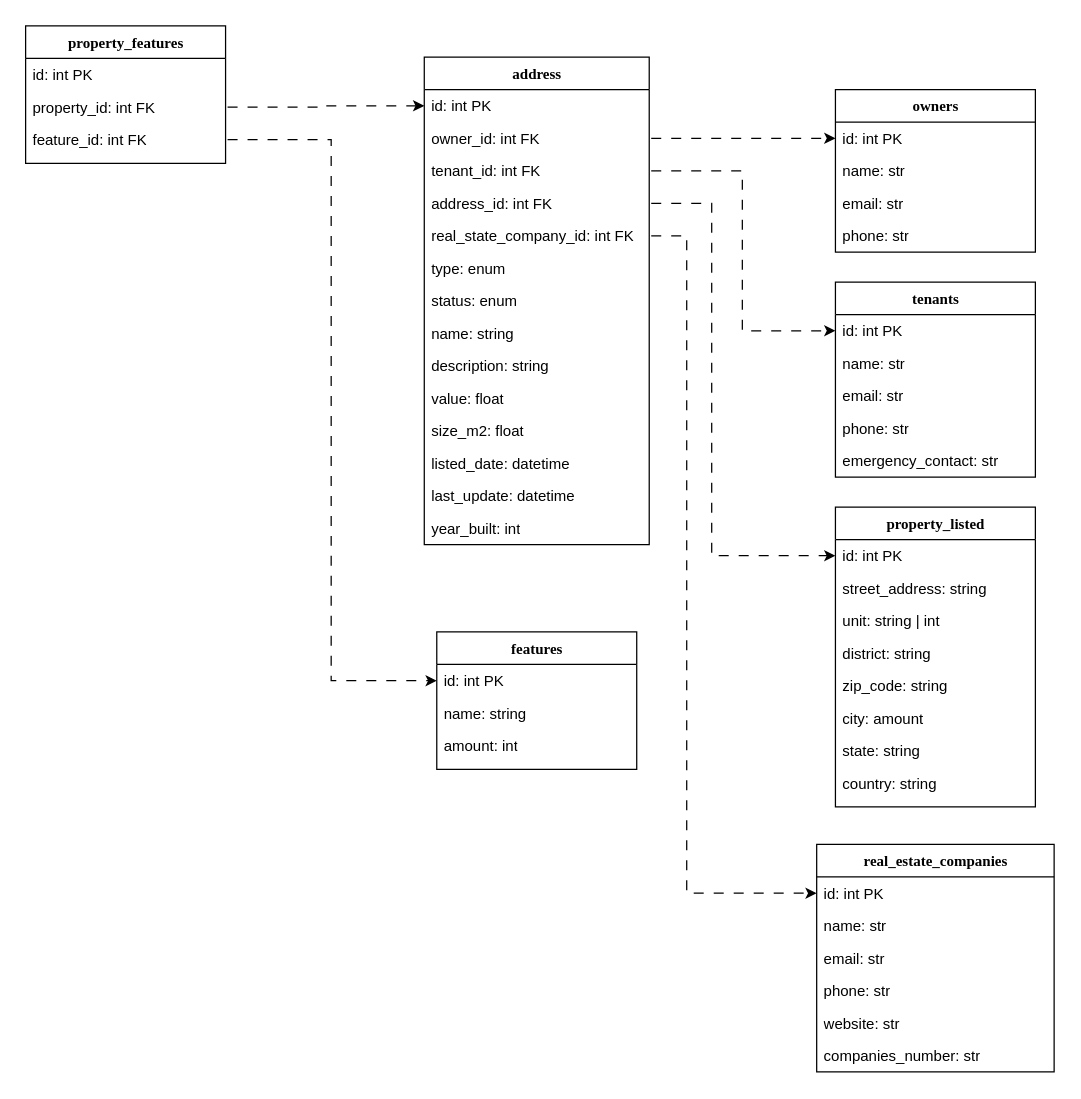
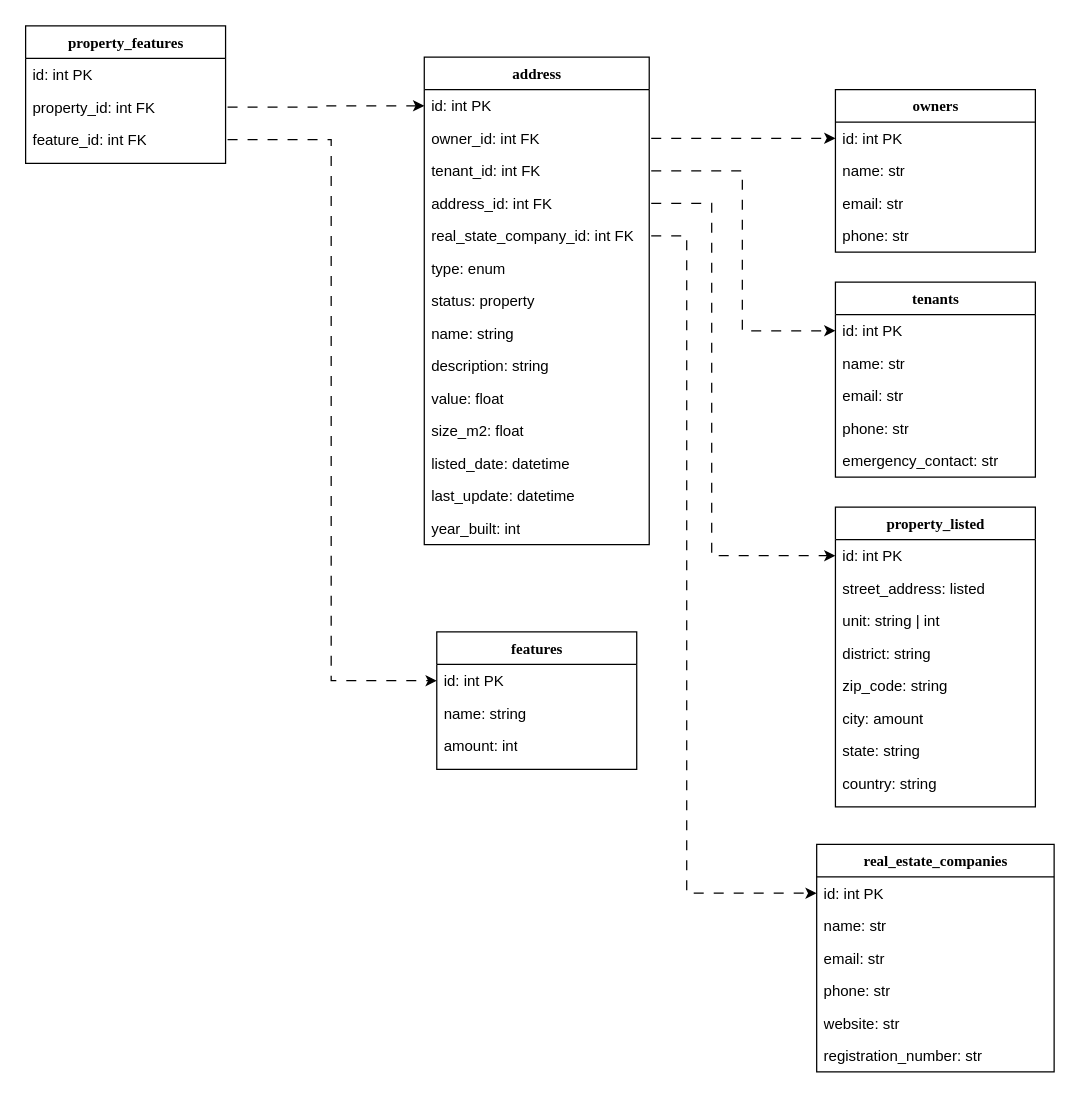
  <mxCell id="0" />
  <mxCell id="1" parent="0" />
  <mxCell id="2" value="address" style="swimlane;html=1;fontStyle=1;align=center;verticalAlign=top;childLayout=stackLayout;horizontal=1;startSize=26;horizontalStack=0;resizeParent=1;resizeLast=0;collapsible=1;marginBottom=0;swimlaneFillColor=#ffffff;rounded=0;shadow=0;comic=0;labelBackgroundColor=none;strokeWidth=1;fillColor=none;fontFamily=Verdana;fontSize=12" parent="1" vertex="1"><mxGeometry x="339" y="45" width="180" height="390" as="geometry" /></mxCell>
  <mxCell id="3" value="id: int PK" style="text;html=1;strokeColor=none;fillColor=none;align=left;verticalAlign=top;spacingLeft=4;spacingRight=4;whiteSpace=wrap;overflow=hidden;rotatable=0;points=[[0,0.5],[1,0.5]];portConstraint=eastwest;" parent="2" vertex="1"><mxGeometry y="26" width="180" height="26" as="geometry" /></mxCell>
  <mxCell id="4" value="&lt;div&gt;owner_id: int FK&lt;/div&gt;" style="text;html=1;strokeColor=none;fillColor=none;align=left;verticalAlign=top;spacingLeft=4;spacingRight=4;whiteSpace=wrap;overflow=hidden;rotatable=0;points=[[0,0.5],[1,0.5]];portConstraint=eastwest;" vertex="1" parent="2"><mxGeometry y="52" width="180" height="26" as="geometry" /></mxCell>
  <mxCell id="5" value="&lt;div&gt;tenant_id: int FK&lt;/div&gt;" style="text;html=1;strokeColor=none;fillColor=none;align=left;verticalAlign=top;spacingLeft=4;spacingRight=4;whiteSpace=wrap;overflow=hidden;rotatable=0;points=[[0,0.5],[1,0.5]];portConstraint=eastwest;" vertex="1" parent="2"><mxGeometry y="78" width="180" height="26" as="geometry" /></mxCell>
  <mxCell id="6" value="&lt;div&gt;address_id: int FK&lt;/div&gt;" style="text;html=1;strokeColor=none;fillColor=none;align=left;verticalAlign=top;spacingLeft=4;spacingRight=4;whiteSpace=wrap;overflow=hidden;rotatable=0;points=[[0,0.5],[1,0.5]];portConstraint=eastwest;" vertex="1" parent="2"><mxGeometry y="104" width="180" height="26" as="geometry" /></mxCell>
  <mxCell id="7" value="&lt;div&gt;real_state_company_id: int FK&lt;/div&gt;" style="text;html=1;strokeColor=none;fillColor=none;align=left;verticalAlign=top;spacingLeft=4;spacingRight=4;whiteSpace=wrap;overflow=hidden;rotatable=0;points=[[0,0.5],[1,0.5]];portConstraint=eastwest;" vertex="1" parent="2"><mxGeometry y="130" width="180" height="26" as="geometry" /></mxCell>
  <mxCell id="8" value="&lt;div&gt;type: enum&lt;/div&gt;" style="text;html=1;strokeColor=none;fillColor=none;align=left;verticalAlign=top;spacingLeft=4;spacingRight=4;whiteSpace=wrap;overflow=hidden;rotatable=0;points=[[0,0.5],[1,0.5]];portConstraint=eastwest;" vertex="1" parent="2"><mxGeometry y="156" width="180" height="26" as="geometry" /></mxCell>
- <mxCell id="9" value="&lt;div&gt;status: enum&lt;/div&gt;" style="text;html=1;strokeColor=none;fillColor=none;align=left;verticalAlign=top;spacingLeft=4;spacingRight=4;whiteSpace=wrap;overflow=hidden;rotatable=0;points=[[0,0.5],[1,0.5]];portConstraint=eastwest;" vertex="1" parent="2"><mxGeometry y="182" width="180" height="26" as="geometry" /></mxCell>
+ <mxCell id="9" value="&lt;div&gt;status: property&lt;/div&gt;" style="text;html=1;strokeColor=none;fillColor=none;align=left;verticalAlign=top;spacingLeft=4;spacingRight=4;whiteSpace=wrap;overflow=hidden;rotatable=0;points=[[0,0.5],[1,0.5]];portConstraint=eastwest;" vertex="1" parent="2"><mxGeometry y="182" width="180" height="26" as="geometry" /></mxCell>
  <mxCell id="10" value="&lt;div&gt;name: string&lt;/div&gt;" style="text;html=1;strokeColor=none;fillColor=none;align=left;verticalAlign=top;spacingLeft=4;spacingRight=4;whiteSpace=wrap;overflow=hidden;rotatable=0;points=[[0,0.5],[1,0.5]];portConstraint=eastwest;" vertex="1" parent="2"><mxGeometry y="208" width="180" height="26" as="geometry" /></mxCell>
  <mxCell id="11" value="&lt;div&gt;description: string&lt;/div&gt;" style="text;html=1;strokeColor=none;fillColor=none;align=left;verticalAlign=top;spacingLeft=4;spacingRight=4;whiteSpace=wrap;overflow=hidden;rotatable=0;points=[[0,0.5],[1,0.5]];portConstraint=eastwest;" vertex="1" parent="2"><mxGeometry y="234" width="180" height="26" as="geometry" /></mxCell>
  <mxCell id="12" value="&lt;div&gt;value: float&lt;/div&gt;" style="text;html=1;strokeColor=none;fillColor=none;align=left;verticalAlign=top;spacingLeft=4;spacingRight=4;whiteSpace=wrap;overflow=hidden;rotatable=0;points=[[0,0.5],[1,0.5]];portConstraint=eastwest;" vertex="1" parent="2"><mxGeometry y="260" width="180" height="26" as="geometry" /></mxCell>
  <mxCell id="13" value="&lt;div&gt;size_m2: float&lt;/div&gt;" style="text;html=1;strokeColor=none;fillColor=none;align=left;verticalAlign=top;spacingLeft=4;spacingRight=4;whiteSpace=wrap;overflow=hidden;rotatable=0;points=[[0,0.5],[1,0.5]];portConstraint=eastwest;" vertex="1" parent="2"><mxGeometry y="286" width="180" height="26" as="geometry" /></mxCell>
  <mxCell id="14" value="&lt;div&gt;listed_date: datetime&lt;/div&gt;" style="text;html=1;strokeColor=none;fillColor=none;align=left;verticalAlign=top;spacingLeft=4;spacingRight=4;whiteSpace=wrap;overflow=hidden;rotatable=0;points=[[0,0.5],[1,0.5]];portConstraint=eastwest;" vertex="1" parent="2"><mxGeometry y="312" width="180" height="26" as="geometry" /></mxCell>
  <mxCell id="15" value="&lt;div&gt;last_update: datetime&lt;/div&gt;" style="text;html=1;strokeColor=none;fillColor=none;align=left;verticalAlign=top;spacingLeft=4;spacingRight=4;whiteSpace=wrap;overflow=hidden;rotatable=0;points=[[0,0.5],[1,0.5]];portConstraint=eastwest;" vertex="1" parent="2"><mxGeometry y="338" width="180" height="26" as="geometry" /></mxCell>
  <mxCell id="16" value="&lt;div&gt;year_built: int&lt;/div&gt;" style="text;html=1;strokeColor=none;fillColor=none;align=left;verticalAlign=top;spacingLeft=4;spacingRight=4;whiteSpace=wrap;overflow=hidden;rotatable=0;points=[[0,0.5],[1,0.5]];portConstraint=eastwest;" vertex="1" parent="2"><mxGeometry y="364" width="180" height="26" as="geometry" /></mxCell>
  <mxCell id="17" value="property_listed" style="swimlane;html=1;fontStyle=1;align=center;verticalAlign=top;childLayout=stackLayout;horizontal=1;startSize=26;horizontalStack=0;resizeParent=1;resizeLast=0;collapsible=1;marginBottom=0;swimlaneFillColor=#ffffff;rounded=0;shadow=0;comic=0;labelBackgroundColor=none;strokeWidth=1;fillColor=none;fontFamily=Verdana;fontSize=12" vertex="1" parent="1"><mxGeometry x="668" y="405" width="160" height="240" as="geometry" /></mxCell>
  <mxCell id="18" value="id: int PK" style="text;html=1;strokeColor=none;fillColor=none;align=left;verticalAlign=top;spacingLeft=4;spacingRight=4;whiteSpace=wrap;overflow=hidden;rotatable=0;points=[[0,0.5],[1,0.5]];portConstraint=eastwest;" vertex="1" parent="17"><mxGeometry y="26" width="160" height="26" as="geometry" /></mxCell>
- <mxCell id="19" value="street_address: string" style="text;html=1;strokeColor=none;fillColor=none;align=left;verticalAlign=top;spacingLeft=4;spacingRight=4;whiteSpace=wrap;overflow=hidden;rotatable=0;points=[[0,0.5],[1,0.5]];portConstraint=eastwest;" vertex="1" parent="17"><mxGeometry y="52" width="160" height="26" as="geometry" /></mxCell>
+ <mxCell id="19" value="street_address: listed" style="text;html=1;strokeColor=none;fillColor=none;align=left;verticalAlign=top;spacingLeft=4;spacingRight=4;whiteSpace=wrap;overflow=hidden;rotatable=0;points=[[0,0.5],[1,0.5]];portConstraint=eastwest;" vertex="1" parent="17"><mxGeometry y="52" width="160" height="26" as="geometry" /></mxCell>
  <mxCell id="20" value="unit: string | int" style="text;html=1;strokeColor=none;fillColor=none;align=left;verticalAlign=top;spacingLeft=4;spacingRight=4;whiteSpace=wrap;overflow=hidden;rotatable=0;points=[[0,0.5],[1,0.5]];portConstraint=eastwest;" vertex="1" parent="17"><mxGeometry y="78" width="160" height="26" as="geometry" /></mxCell>
  <mxCell id="21" value="district: string" style="text;html=1;strokeColor=none;fillColor=none;align=left;verticalAlign=top;spacingLeft=4;spacingRight=4;whiteSpace=wrap;overflow=hidden;rotatable=0;points=[[0,0.5],[1,0.5]];portConstraint=eastwest;" vertex="1" parent="17"><mxGeometry y="104" width="160" height="26" as="geometry" /></mxCell>
  <mxCell id="22" value="zip_code: string" style="text;html=1;strokeColor=none;fillColor=none;align=left;verticalAlign=top;spacingLeft=4;spacingRight=4;whiteSpace=wrap;overflow=hidden;rotatable=0;points=[[0,0.5],[1,0.5]];portConstraint=eastwest;" vertex="1" parent="17"><mxGeometry y="130" width="160" height="26" as="geometry" /></mxCell>
  <mxCell id="23" value="city: amount" style="text;html=1;strokeColor=none;fillColor=none;align=left;verticalAlign=top;spacingLeft=4;spacingRight=4;whiteSpace=wrap;overflow=hidden;rotatable=0;points=[[0,0.5],[1,0.5]];portConstraint=eastwest;" vertex="1" parent="17"><mxGeometry y="156" width="160" height="26" as="geometry" /></mxCell>
  <mxCell id="24" value="state: string" style="text;html=1;strokeColor=none;fillColor=none;align=left;verticalAlign=top;spacingLeft=4;spacingRight=4;whiteSpace=wrap;overflow=hidden;rotatable=0;points=[[0,0.5],[1,0.5]];portConstraint=eastwest;" vertex="1" parent="17"><mxGeometry y="182" width="160" height="26" as="geometry" /></mxCell>
  <mxCell id="25" value="country: string" style="text;html=1;strokeColor=none;fillColor=none;align=left;verticalAlign=top;spacingLeft=4;spacingRight=4;whiteSpace=wrap;overflow=hidden;rotatable=0;points=[[0,0.5],[1,0.5]];portConstraint=eastwest;" vertex="1" parent="17"><mxGeometry y="208" width="160" height="26" as="geometry" /></mxCell>
  <mxCell id="26" value="property_features" style="swimlane;html=1;fontStyle=1;align=center;verticalAlign=top;childLayout=stackLayout;horizontal=1;startSize=26;horizontalStack=0;resizeParent=1;resizeLast=0;collapsible=1;marginBottom=0;swimlaneFillColor=#ffffff;rounded=0;shadow=0;comic=0;labelBackgroundColor=none;strokeWidth=1;fillColor=none;fontFamily=Verdana;fontSize=12" vertex="1" parent="1"><mxGeometry x="20" y="20" width="160" height="110" as="geometry" /></mxCell>
  <mxCell id="27" value="id: int PK" style="text;html=1;strokeColor=none;fillColor=none;align=left;verticalAlign=top;spacingLeft=4;spacingRight=4;whiteSpace=wrap;overflow=hidden;rotatable=0;points=[[0,0.5],[1,0.5]];portConstraint=eastwest;" vertex="1" parent="26"><mxGeometry y="26" width="160" height="26" as="geometry" /></mxCell>
  <mxCell id="28" value="property_id: int FK" style="text;html=1;strokeColor=none;fillColor=none;align=left;verticalAlign=top;spacingLeft=4;spacingRight=4;whiteSpace=wrap;overflow=hidden;rotatable=0;points=[[0,0.5],[1,0.5]];portConstraint=eastwest;" vertex="1" parent="26"><mxGeometry y="52" width="160" height="26" as="geometry" /></mxCell>
  <mxCell id="29" value="feature_id: int FK" style="text;html=1;strokeColor=none;fillColor=none;align=left;verticalAlign=top;spacingLeft=4;spacingRight=4;whiteSpace=wrap;overflow=hidden;rotatable=0;points=[[0,0.5],[1,0.5]];portConstraint=eastwest;" vertex="1" parent="26"><mxGeometry y="78" width="160" height="26" as="geometry" /></mxCell>
  <mxCell id="30" style="edgeStyle=orthogonalEdgeStyle;rounded=0;orthogonalLoop=1;jettySize=auto;html=1;entryX=0;entryY=0.5;entryDx=0;entryDy=0;flowAnimation=1;" edge="1" parent="1" source="28" target="3"><mxGeometry relative="1" as="geometry" /></mxCell>
  <mxCell id="31" value="features" style="swimlane;html=1;fontStyle=1;align=center;verticalAlign=top;childLayout=stackLayout;horizontal=1;startSize=26;horizontalStack=0;resizeParent=1;resizeLast=0;collapsible=1;marginBottom=0;swimlaneFillColor=#ffffff;rounded=0;shadow=0;comic=0;labelBackgroundColor=none;strokeWidth=1;fillColor=none;fontFamily=Verdana;fontSize=12" vertex="1" parent="1"><mxGeometry x="349" y="505" width="160" height="110" as="geometry" /></mxCell>
  <mxCell id="32" value="id: int PK" style="text;html=1;strokeColor=none;fillColor=none;align=left;verticalAlign=top;spacingLeft=4;spacingRight=4;whiteSpace=wrap;overflow=hidden;rotatable=0;points=[[0,0.5],[1,0.5]];portConstraint=eastwest;" vertex="1" parent="31"><mxGeometry y="26" width="160" height="26" as="geometry" /></mxCell>
  <mxCell id="33" value="name: string" style="text;html=1;strokeColor=none;fillColor=none;align=left;verticalAlign=top;spacingLeft=4;spacingRight=4;whiteSpace=wrap;overflow=hidden;rotatable=0;points=[[0,0.5],[1,0.5]];portConstraint=eastwest;" vertex="1" parent="31"><mxGeometry y="52" width="160" height="26" as="geometry" /></mxCell>
  <mxCell id="34" value="amount: int" style="text;html=1;strokeColor=none;fillColor=none;align=left;verticalAlign=top;spacingLeft=4;spacingRight=4;whiteSpace=wrap;overflow=hidden;rotatable=0;points=[[0,0.5],[1,0.5]];portConstraint=eastwest;" vertex="1" parent="31"><mxGeometry y="78" width="160" height="26" as="geometry" /></mxCell>
  <mxCell id="35" value="tenants" style="swimlane;html=1;fontStyle=1;align=center;verticalAlign=top;childLayout=stackLayout;horizontal=1;startSize=26;horizontalStack=0;resizeParent=1;resizeLast=0;collapsible=1;marginBottom=0;swimlaneFillColor=#ffffff;rounded=0;shadow=0;comic=0;labelBackgroundColor=none;strokeWidth=1;fillColor=none;fontFamily=Verdana;fontSize=12" vertex="1" parent="1"><mxGeometry x="668" y="225" width="160" height="156" as="geometry" /></mxCell>
  <mxCell id="36" value="id: int PK" style="text;html=1;strokeColor=none;fillColor=none;align=left;verticalAlign=top;spacingLeft=4;spacingRight=4;whiteSpace=wrap;overflow=hidden;rotatable=0;points=[[0,0.5],[1,0.5]];portConstraint=eastwest;" vertex="1" parent="35"><mxGeometry y="26" width="160" height="26" as="geometry" /></mxCell>
  <mxCell id="37" value="name: str" style="text;html=1;strokeColor=none;fillColor=none;align=left;verticalAlign=top;spacingLeft=4;spacingRight=4;whiteSpace=wrap;overflow=hidden;rotatable=0;points=[[0,0.5],[1,0.5]];portConstraint=eastwest;" vertex="1" parent="35"><mxGeometry y="52" width="160" height="26" as="geometry" /></mxCell>
  <mxCell id="38" value="email: str" style="text;html=1;strokeColor=none;fillColor=none;align=left;verticalAlign=top;spacingLeft=4;spacingRight=4;whiteSpace=wrap;overflow=hidden;rotatable=0;points=[[0,0.5],[1,0.5]];portConstraint=eastwest;" vertex="1" parent="35"><mxGeometry y="78" width="160" height="26" as="geometry" /></mxCell>
  <mxCell id="39" value="phone: str" style="text;html=1;strokeColor=none;fillColor=none;align=left;verticalAlign=top;spacingLeft=4;spacingRight=4;whiteSpace=wrap;overflow=hidden;rotatable=0;points=[[0,0.5],[1,0.5]];portConstraint=eastwest;" vertex="1" parent="35"><mxGeometry y="104" width="160" height="26" as="geometry" /></mxCell>
  <mxCell id="40" value="emergency_contact: str" style="text;html=1;strokeColor=none;fillColor=none;align=left;verticalAlign=top;spacingLeft=4;spacingRight=4;whiteSpace=wrap;overflow=hidden;rotatable=0;points=[[0,0.5],[1,0.5]];portConstraint=eastwest;" vertex="1" parent="35"><mxGeometry y="130" width="160" height="26" as="geometry" /></mxCell>
  <mxCell id="41" value="real_estate_companies" style="swimlane;html=1;fontStyle=1;align=center;verticalAlign=top;childLayout=stackLayout;horizontal=1;startSize=26;horizontalStack=0;resizeParent=1;resizeLast=0;collapsible=1;marginBottom=0;swimlaneFillColor=#ffffff;rounded=0;shadow=0;comic=0;labelBackgroundColor=none;strokeWidth=1;fillColor=none;fontFamily=Verdana;fontSize=12" vertex="1" parent="1"><mxGeometry x="653" y="675" width="190" height="182" as="geometry" /></mxCell>
  <mxCell id="42" value="id: int PK" style="text;html=1;strokeColor=none;fillColor=none;align=left;verticalAlign=top;spacingLeft=4;spacingRight=4;whiteSpace=wrap;overflow=hidden;rotatable=0;points=[[0,0.5],[1,0.5]];portConstraint=eastwest;" vertex="1" parent="41"><mxGeometry y="26" width="190" height="26" as="geometry" /></mxCell>
  <mxCell id="43" value="name: str" style="text;html=1;strokeColor=none;fillColor=none;align=left;verticalAlign=top;spacingLeft=4;spacingRight=4;whiteSpace=wrap;overflow=hidden;rotatable=0;points=[[0,0.5],[1,0.5]];portConstraint=eastwest;" vertex="1" parent="41"><mxGeometry y="52" width="190" height="26" as="geometry" /></mxCell>
  <mxCell id="44" value="email: str" style="text;html=1;strokeColor=none;fillColor=none;align=left;verticalAlign=top;spacingLeft=4;spacingRight=4;whiteSpace=wrap;overflow=hidden;rotatable=0;points=[[0,0.5],[1,0.5]];portConstraint=eastwest;" vertex="1" parent="41"><mxGeometry y="78" width="190" height="26" as="geometry" /></mxCell>
  <mxCell id="45" value="phone: str" style="text;html=1;strokeColor=none;fillColor=none;align=left;verticalAlign=top;spacingLeft=4;spacingRight=4;whiteSpace=wrap;overflow=hidden;rotatable=0;points=[[0,0.5],[1,0.5]];portConstraint=eastwest;" vertex="1" parent="41"><mxGeometry y="104" width="190" height="26" as="geometry" /></mxCell>
  <mxCell id="46" value="website: str" style="text;html=1;strokeColor=none;fillColor=none;align=left;verticalAlign=top;spacingLeft=4;spacingRight=4;whiteSpace=wrap;overflow=hidden;rotatable=0;points=[[0,0.5],[1,0.5]];portConstraint=eastwest;" vertex="1" parent="41"><mxGeometry y="130" width="190" height="26" as="geometry" /></mxCell>
- <mxCell id="47" value="companies_number: str" style="text;html=1;strokeColor=none;fillColor=none;align=left;verticalAlign=top;spacingLeft=4;spacingRight=4;whiteSpace=wrap;overflow=hidden;rotatable=0;points=[[0,0.5],[1,0.5]];portConstraint=eastwest;" vertex="1" parent="41"><mxGeometry y="156" width="190" height="26" as="geometry" /></mxCell>
+ <mxCell id="47" value="registration_number: str" style="text;html=1;strokeColor=none;fillColor=none;align=left;verticalAlign=top;spacingLeft=4;spacingRight=4;whiteSpace=wrap;overflow=hidden;rotatable=0;points=[[0,0.5],[1,0.5]];portConstraint=eastwest;" vertex="1" parent="41"><mxGeometry y="156" width="190" height="26" as="geometry" /></mxCell>
  <mxCell id="48" value="owners" style="swimlane;html=1;fontStyle=1;align=center;verticalAlign=top;childLayout=stackLayout;horizontal=1;startSize=26;horizontalStack=0;resizeParent=1;resizeLast=0;collapsible=1;marginBottom=0;swimlaneFillColor=#ffffff;rounded=0;shadow=0;comic=0;labelBackgroundColor=none;strokeWidth=1;fillColor=none;fontFamily=Verdana;fontSize=12" vertex="1" parent="1"><mxGeometry x="668" y="71" width="160" height="130" as="geometry" /></mxCell>
  <mxCell id="49" value="id: int PK" style="text;html=1;strokeColor=none;fillColor=none;align=left;verticalAlign=top;spacingLeft=4;spacingRight=4;whiteSpace=wrap;overflow=hidden;rotatable=0;points=[[0,0.5],[1,0.5]];portConstraint=eastwest;" vertex="1" parent="48"><mxGeometry y="26" width="160" height="26" as="geometry" /></mxCell>
  <mxCell id="50" value="name: str" style="text;html=1;strokeColor=none;fillColor=none;align=left;verticalAlign=top;spacingLeft=4;spacingRight=4;whiteSpace=wrap;overflow=hidden;rotatable=0;points=[[0,0.5],[1,0.5]];portConstraint=eastwest;" vertex="1" parent="48"><mxGeometry y="52" width="160" height="26" as="geometry" /></mxCell>
  <mxCell id="51" value="email: str" style="text;html=1;strokeColor=none;fillColor=none;align=left;verticalAlign=top;spacingLeft=4;spacingRight=4;whiteSpace=wrap;overflow=hidden;rotatable=0;points=[[0,0.5],[1,0.5]];portConstraint=eastwest;" vertex="1" parent="48"><mxGeometry y="78" width="160" height="26" as="geometry" /></mxCell>
  <mxCell id="52" value="phone: str" style="text;html=1;strokeColor=none;fillColor=none;align=left;verticalAlign=top;spacingLeft=4;spacingRight=4;whiteSpace=wrap;overflow=hidden;rotatable=0;points=[[0,0.5],[1,0.5]];portConstraint=eastwest;" vertex="1" parent="48"><mxGeometry y="104" width="160" height="26" as="geometry" /></mxCell>
  <mxCell id="53" style="edgeStyle=orthogonalEdgeStyle;rounded=0;orthogonalLoop=1;jettySize=auto;html=1;flowAnimation=1;" edge="1" parent="1" source="4" target="49"><mxGeometry relative="1" as="geometry" /></mxCell>
  <mxCell id="54" style="edgeStyle=orthogonalEdgeStyle;rounded=0;orthogonalLoop=1;jettySize=auto;html=1;entryX=0;entryY=0.5;entryDx=0;entryDy=0;flowAnimation=1;" edge="1" parent="1" source="5" target="36"><mxGeometry relative="1" as="geometry" /></mxCell>
  <mxCell id="55" style="edgeStyle=orthogonalEdgeStyle;rounded=0;orthogonalLoop=1;jettySize=auto;html=1;entryX=0;entryY=0.5;entryDx=0;entryDy=0;flowAnimation=1;" edge="1" parent="1" source="6" target="18"><mxGeometry relative="1" as="geometry"><Array as="points"><mxPoint x="569" y="162" /><mxPoint x="569" y="444" /></Array></mxGeometry></mxCell>
  <mxCell id="56" style="edgeStyle=orthogonalEdgeStyle;rounded=0;orthogonalLoop=1;jettySize=auto;html=1;entryX=0;entryY=0.5;entryDx=0;entryDy=0;flowAnimation=1;" edge="1" parent="1" source="7" target="42"><mxGeometry relative="1" as="geometry"><Array as="points"><mxPoint x="549" y="188" /><mxPoint x="549" y="714" /></Array></mxGeometry></mxCell>
  <mxCell id="57" style="edgeStyle=orthogonalEdgeStyle;rounded=0;orthogonalLoop=1;jettySize=auto;html=1;entryX=0;entryY=0.5;entryDx=0;entryDy=0;flowAnimation=1;" edge="1" parent="1" source="29" target="32"><mxGeometry relative="1" as="geometry" /></mxCell>
